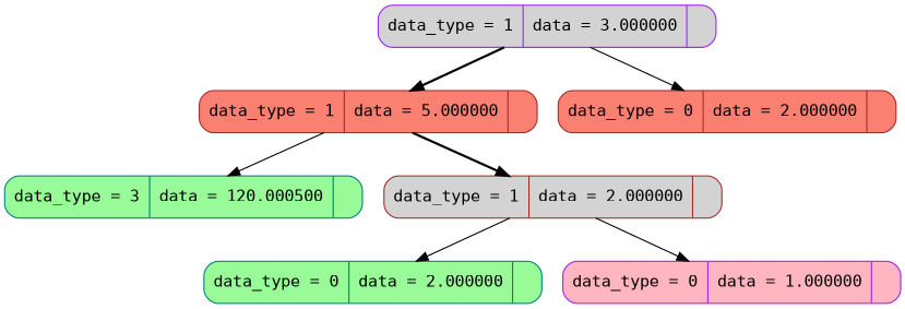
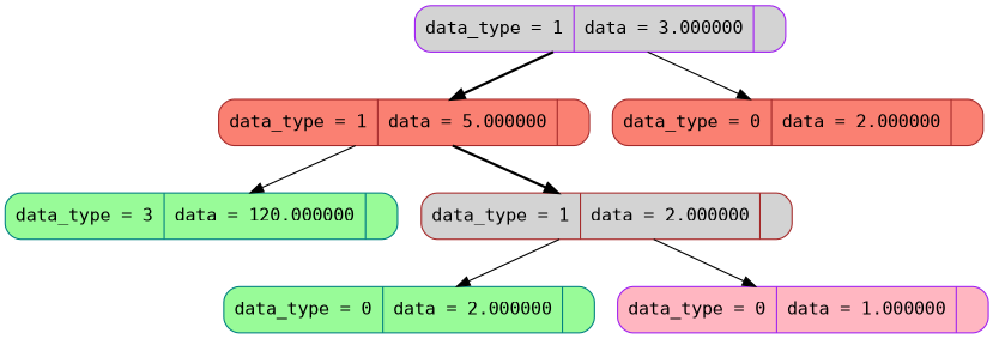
  digraph {
    fontname="DejaVu Sans Mono"
    node [color=brown fillcolor=lightgrey rank=1 shape=Mrecord style=filled fontname="DejaVu Sans Mono"]
    edge [style=solid fontname="DejaVu Sans Mono"]
    n1 [color=purple label=" data_type = 1 | data = 3.000000 | " rank=0]
    n2 [fillcolor=salmon label=" data_type = 1 | data = 5.000000 | "]
    n3 [fillcolor=salmon label=" data_type = 0 | data = 2.000000 | "]
-   n4 [color=teal fillcolor=palegreen label=" data_type = 3 | data = 120.000500 | " rank=2]
+   n4 [color=teal fillcolor=palegreen label=" data_type = 3 | data = 120.000000 | " rank=2]
    n5 [label=" data_type = 1 | data = 2.000000 | " rank=2]
    n6 [color=teal fillcolor=palegreen label=" data_type = 0 | data = 2.000000 | " rank=3]
    n7 [color=purple fillcolor=lightpink label=" data_type = 0 | data = 1.000000 | " rank=3]
    n1 -> n2 [style=bold]
    n1 -> n3
    n2 -> n4
    n2 -> n5 [style=bold]
    n5 -> n6
    n5 -> n7
  }
